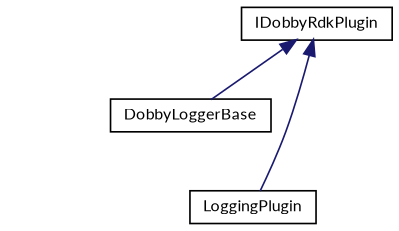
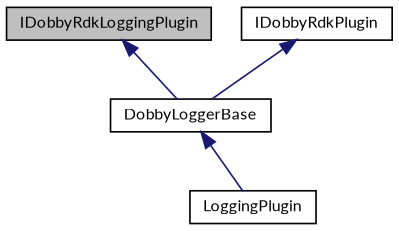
  digraph {
    fontname=Lato
    node [color=black fillcolor=white fontname=Lato fontsize=10 shape=record style=filled]
    edge [color=midnightblue dir=back fontname=Lato fontsize=10 labelfontname=Helvetica labelfontsize=10 style=solid]
+   n1 [fillcolor=grey75 fontcolor=black height=0.2 label=IDobbyRdkLoggingPlugin width=0.4]
    n2 [height=0.2 label=DobbyLoggerBase width=0.4]
    n3 [height=0.2 label=LoggingPlugin width=0.4]
    n4 [height=0.2 label=IDobbyRdkPlugin width=0.4]
-   n4 -> n3
+   n1 -> n2
+   n2 -> n3
    n4 -> n2
  }
